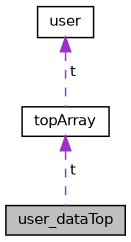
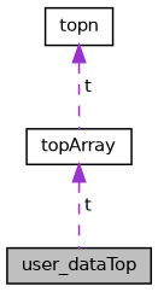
  digraph {
    node [color=black fillcolor=white fontname=Helvetica fontsize=10 shape=record style=filled]
    edge [color=darkorchid3 dir=back fontname=Helvetica fontsize=10 labelfontname=Helvetica labelfontsize=10 style=dashed]
    n1 [fillcolor=grey75 fontcolor=black height=0.2 label=user_dataTop width=0.4]
    n2 [height=0.2 label=topArray width=0.4]
-   n3 [height=0.2 label=user width=0.4]
+   n3 [height=0.2 label=topn width=0.4]
    n2 -> n1 [label=" t"]
    n3 -> n2 [label=" t"]
  }
